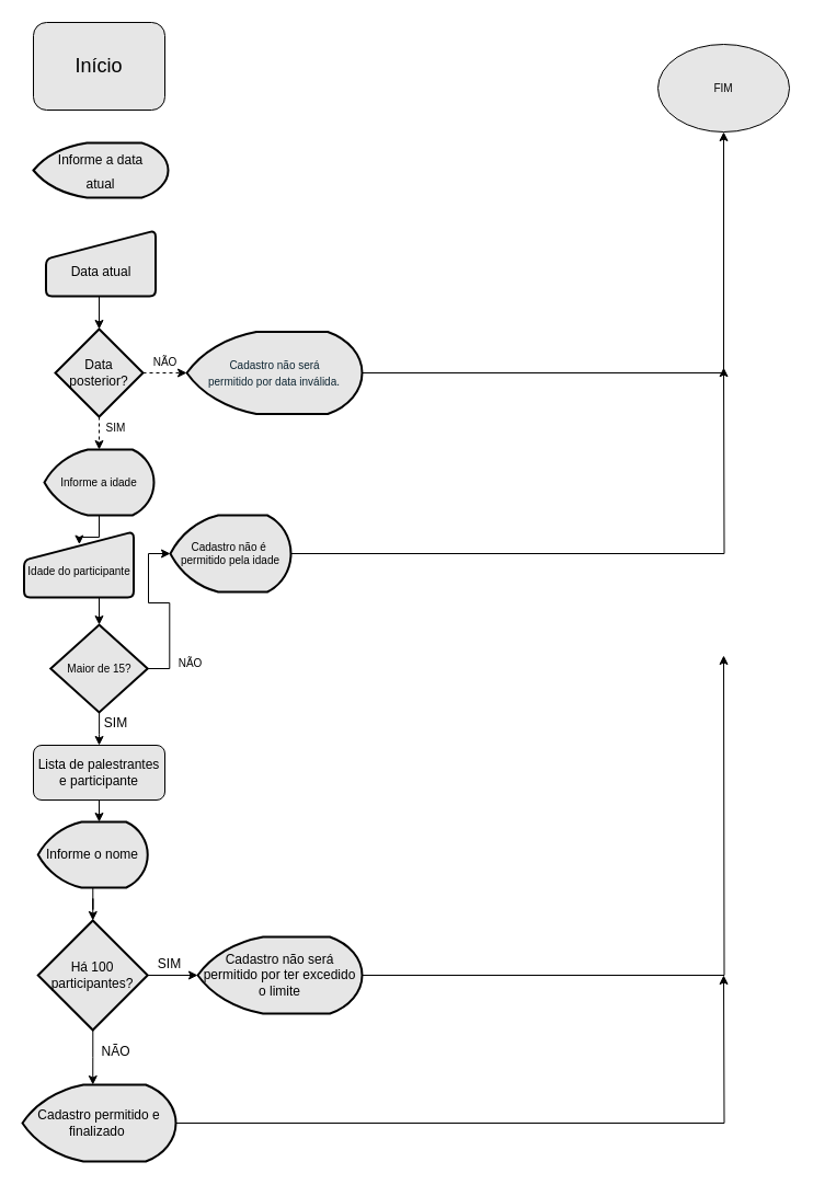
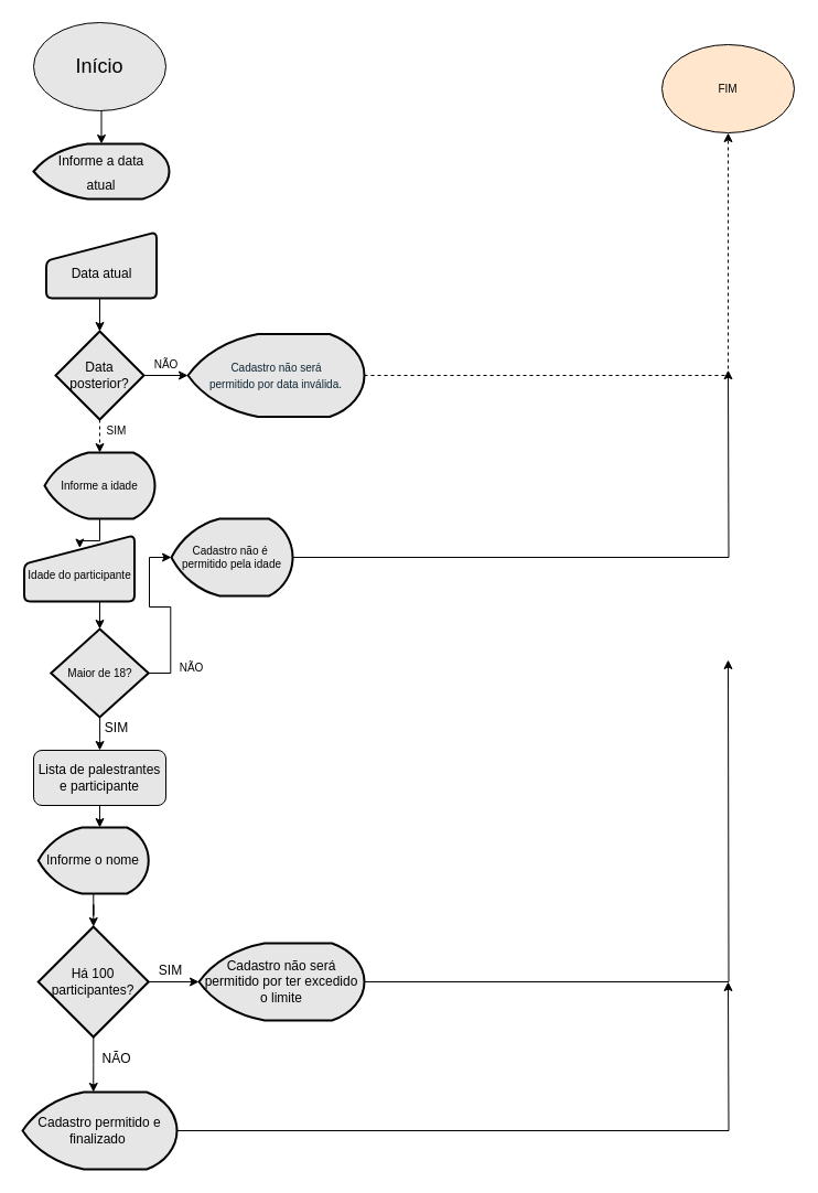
  <mxCell id="0" />
  <mxCell id="1" parent="0" />
- <mxCell id="3" value="&lt;font style=&quot;font-size: 18px;&quot;&gt;Início&lt;/font&gt;" style="whiteSpace=wrap;html=1;fillColor=#E6E6E6;rounded=1;" vertex="1" parent="1"><mxGeometry x="30" y="20" width="120" height="80" as="geometry" /></mxCell>
+ <mxCell id="2" style="edgeStyle=orthogonalEdgeStyle;rounded=0;orthogonalLoop=1;jettySize=auto;html=1;exitX=0.5;exitY=1;exitDx=0;exitDy=0;entryX=0.5;entryY=0;entryDx=0;entryDy=0;entryPerimeter=0;fontSize=12;" edge="1" parent="1" source="3" target="4"><mxGeometry relative="1" as="geometry" /></mxCell>
+ <mxCell id="3" value="&lt;font style=&quot;font-size: 18px;&quot;&gt;Início&lt;/font&gt;" style="ellipse;whiteSpace=wrap;html=1;fillColor=#E6E6E6;" vertex="1" parent="1"><mxGeometry x="30" y="20" width="120" height="80" as="geometry" /></mxCell>
  <mxCell id="4" value="&lt;font style=&quot;font-size: 12px;&quot;&gt;Informe a data &lt;br&gt;atual&lt;/font&gt;" style="strokeWidth=2;html=1;shape=mxgraph.flowchart.display;whiteSpace=wrap;fontSize=18;fillColor=#E6E6E6;" vertex="1" parent="1"><mxGeometry x="30" y="130" width="123" height="50" as="geometry" /></mxCell>
  <mxCell id="5" style="edgeStyle=orthogonalEdgeStyle;rounded=0;orthogonalLoop=1;jettySize=auto;html=1;exitX=0.5;exitY=1;exitDx=0;exitDy=0;entryX=0.5;entryY=0;entryDx=0;entryDy=0;entryPerimeter=0;fontSize=12;" edge="1" parent="1" source="6" target="9"><mxGeometry relative="1" as="geometry" /></mxCell>
  <mxCell id="6" value="&lt;br&gt;Data atual" style="html=1;strokeWidth=2;shape=manualInput;whiteSpace=wrap;rounded=1;size=26;arcSize=11;fontSize=12;fillColor=#E6E6E6;" vertex="1" parent="1"><mxGeometry x="41.5" y="210" width="100" height="60" as="geometry" /></mxCell>
- <mxCell id="7" style="edgeStyle=orthogonalEdgeStyle;rounded=0;orthogonalLoop=1;jettySize=auto;html=1;exitX=1;exitY=0.5;exitDx=0;exitDy=0;exitPerimeter=0;entryX=0;entryY=0.5;entryDx=0;entryDy=0;entryPerimeter=0;fontFamily=Helvetica;fontSize=10;dashed=1;" edge="1" parent="1" source="9" target="11"><mxGeometry relative="1" as="geometry" /></mxCell>
+ <mxCell id="7" style="edgeStyle=orthogonalEdgeStyle;rounded=0;orthogonalLoop=1;jettySize=auto;html=1;exitX=1;exitY=0.5;exitDx=0;exitDy=0;exitPerimeter=0;entryX=0;entryY=0.5;entryDx=0;entryDy=0;entryPerimeter=0;fontFamily=Helvetica;fontSize=10;" edge="1" parent="1" source="9" target="11"><mxGeometry relative="1" as="geometry" /></mxCell>
  <mxCell id="8" style="edgeStyle=orthogonalEdgeStyle;rounded=0;orthogonalLoop=1;jettySize=auto;html=1;exitX=0.5;exitY=1;exitDx=0;exitDy=0;exitPerimeter=0;entryX=0.5;entryY=0;entryDx=0;entryDy=0;entryPerimeter=0;fontFamily=Helvetica;fontSize=10;dashed=1;" edge="1" parent="1" source="9" target="15"><mxGeometry relative="1" as="geometry" /></mxCell>
  <mxCell id="9" value="Data posterior?" style="strokeWidth=2;html=1;shape=mxgraph.flowchart.decision;whiteSpace=wrap;fontSize=12;fillColor=#E6E6E6;" vertex="1" parent="1"><mxGeometry x="50" y="300" width="80" height="80" as="geometry" /></mxCell>
- <mxCell id="10" style="edgeStyle=orthogonalEdgeStyle;rounded=0;orthogonalLoop=1;jettySize=auto;html=1;exitX=1;exitY=0.5;exitDx=0;exitDy=0;exitPerimeter=0;entryX=0.5;entryY=1;entryDx=0;entryDy=0;fontFamily=Helvetica;fontSize=10;" edge="1" parent="1" source="11" target="13"><mxGeometry relative="1" as="geometry" /></mxCell>
+ <mxCell id="10" style="edgeStyle=orthogonalEdgeStyle;rounded=0;orthogonalLoop=1;jettySize=auto;html=1;exitX=1;exitY=0.5;exitDx=0;exitDy=0;exitPerimeter=0;entryX=0.5;entryY=1;entryDx=0;entryDy=0;fontFamily=Helvetica;fontSize=10;dashed=1;" edge="1" parent="1" source="11" target="13"><mxGeometry relative="1" as="geometry" /></mxCell>
  <mxCell id="11" value="&lt;div style=&quot;box-sizing: border-box; color: rgb(13, 37, 50); text-align: start;&quot;&gt;&lt;span style=&quot;box-sizing: border-box;&quot;&gt;&lt;font style=&quot;font-size: 9px;&quot;&gt;&amp;nbsp;&lt;/font&gt;&lt;/span&gt;&lt;/div&gt;&lt;div style=&quot;box-sizing: border-box; color: rgb(13, 37, 50); text-align: start;&quot;&gt;&lt;span style=&quot;box-sizing: border-box;&quot;&gt;&lt;font style=&quot;font-size: 10px;&quot;&gt;&amp;nbsp; &amp;nbsp; &amp;nbsp; &amp;nbsp;Cadastro não será&amp;nbsp;&lt;/font&gt;&lt;/span&gt;&lt;/div&gt;&lt;div style=&quot;box-sizing: border-box; color: rgb(13, 37, 50); text-align: start;&quot;&gt;&lt;span style=&quot;box-sizing: border-box;&quot;&gt;&lt;font style=&quot;font-size: 10px;&quot;&gt;permitido por data inválida.&lt;/font&gt;&lt;/span&gt;&lt;/div&gt;&lt;div&gt;&lt;span style=&quot;box-sizing: border-box; font-weight: 700;&quot;&gt;&lt;br&gt;&lt;/span&gt;&lt;/div&gt;" style="strokeWidth=2;html=1;shape=mxgraph.flowchart.display;whiteSpace=wrap;fontSize=12;fillColor=#E6E6E6;" vertex="1" parent="1"><mxGeometry x="170" y="302.5" width="160" height="75" as="geometry" /></mxCell>
  <mxCell id="12" value="NÃO" style="text;html=1;align=center;verticalAlign=middle;resizable=0;points=[];autosize=1;strokeColor=none;fillColor=none;fontSize=10;fontFamily=Helvetica;" vertex="1" parent="1"><mxGeometry x="130" y="320" width="40" height="20" as="geometry" /></mxCell>
- <mxCell id="13" value="FIM" style="ellipse;whiteSpace=wrap;html=1;fontFamily=Helvetica;fontSize=10;fillColor=#E6E6E6;" vertex="1" parent="1"><mxGeometry x="600" y="40" width="120" height="80" as="geometry" /></mxCell>
+ <mxCell id="13" value="FIM" style="ellipse;whiteSpace=wrap;html=1;fontFamily=Helvetica;fontSize=10;fillColor=#ffe6cc;" vertex="1" parent="1"><mxGeometry x="600" y="40" width="120" height="80" as="geometry" /></mxCell>
  <mxCell id="14" style="edgeStyle=orthogonalEdgeStyle;rounded=0;orthogonalLoop=1;jettySize=auto;html=1;entryX=0.504;entryY=0.193;entryDx=0;entryDy=0;entryPerimeter=0;fontFamily=Helvetica;fontSize=10;" edge="1" parent="1" source="15" target="17"><mxGeometry relative="1" as="geometry" /></mxCell>
  <mxCell id="15" value="Informe a idade" style="strokeWidth=2;html=1;shape=mxgraph.flowchart.display;whiteSpace=wrap;fontFamily=Helvetica;fontSize=10;fillColor=#E6E6E6;" vertex="1" parent="1"><mxGeometry x="40" y="410" width="100" height="60" as="geometry" /></mxCell>
  <mxCell id="16" style="edgeStyle=orthogonalEdgeStyle;rounded=0;orthogonalLoop=1;jettySize=auto;html=1;exitX=0.5;exitY=1;exitDx=0;exitDy=0;entryX=0.5;entryY=0;entryDx=0;entryDy=0;entryPerimeter=0;fontFamily=Helvetica;fontSize=10;" edge="1" parent="1" source="17" target="20"><mxGeometry relative="1" as="geometry" /></mxCell>
  <mxCell id="17" value="&lt;br&gt;Idade do participante" style="html=1;strokeWidth=2;shape=manualInput;whiteSpace=wrap;rounded=1;size=26;arcSize=11;fontFamily=Helvetica;fontSize=10;fillColor=#E6E6E6;" vertex="1" parent="1"><mxGeometry x="21.5" y="485" width="100" height="60" as="geometry" /></mxCell>
  <mxCell id="18" style="edgeStyle=orthogonalEdgeStyle;rounded=0;orthogonalLoop=1;jettySize=auto;html=1;entryX=0;entryY=0.5;entryDx=0;entryDy=0;entryPerimeter=0;fontFamily=Helvetica;fontSize=10;" edge="1" parent="1" source="20" target="22"><mxGeometry relative="1" as="geometry" /></mxCell>
  <mxCell id="19" style="edgeStyle=orthogonalEdgeStyle;rounded=0;orthogonalLoop=1;jettySize=auto;html=1;entryX=0.5;entryY=0;entryDx=0;entryDy=0;fontFamily=Helvetica;fontSize=12;" edge="1" parent="1" source="20" target="38"><mxGeometry relative="1" as="geometry" /></mxCell>
- <mxCell id="20" value="Maior de 15?" style="strokeWidth=2;html=1;shape=mxgraph.flowchart.decision;whiteSpace=wrap;fontFamily=Helvetica;fontSize=10;fillColor=#E6E6E6;" vertex="1" parent="1"><mxGeometry x="45.75" y="570" width="88.5" height="80" as="geometry" /></mxCell>
+ <mxCell id="20" value="Maior de 18?" style="strokeWidth=2;html=1;shape=mxgraph.flowchart.decision;whiteSpace=wrap;fontFamily=Helvetica;fontSize=10;fillColor=#E6E6E6;" vertex="1" parent="1"><mxGeometry x="45.75" y="570" width="88.5" height="80" as="geometry" /></mxCell>
  <mxCell id="21" style="edgeStyle=orthogonalEdgeStyle;rounded=0;orthogonalLoop=1;jettySize=auto;html=1;fontFamily=Helvetica;fontSize=10;" edge="1" parent="1" source="22"><mxGeometry relative="1" as="geometry"><mxPoint x="660" y="335.2" as="targetPoint" /></mxGeometry></mxCell>
  <mxCell id="22" value="Cadastro não é&amp;nbsp;&lt;br&gt;permitido pela idade" style="strokeWidth=2;html=1;shape=mxgraph.flowchart.display;whiteSpace=wrap;fontFamily=Helvetica;fontSize=10;fillColor=#E6E6E6;" vertex="1" parent="1"><mxGeometry x="155" y="470" width="110" height="70" as="geometry" /></mxCell>
  <mxCell id="23" value="NÃO" style="text;html=1;align=center;verticalAlign=middle;resizable=0;points=[];autosize=1;strokeColor=none;fillColor=none;fontSize=10;fontFamily=Helvetica;" vertex="1" parent="1"><mxGeometry x="153" y="595" width="40" height="20" as="geometry" /></mxCell>
  <mxCell id="24" value="SIM" style="text;html=1;align=center;verticalAlign=middle;resizable=0;points=[];autosize=1;strokeColor=none;fillColor=none;fontSize=10;fontFamily=Helvetica;" vertex="1" parent="1"><mxGeometry x="90" y="380" width="30" height="20" as="geometry" /></mxCell>
  <mxCell id="25" style="edgeStyle=orthogonalEdgeStyle;rounded=0;orthogonalLoop=1;jettySize=auto;html=1;entryX=0.5;entryY=0;entryDx=0;entryDy=0;entryPerimeter=0;fontFamily=Helvetica;fontSize=12;" edge="1" parent="1" source="26" target="29"><mxGeometry relative="1" as="geometry" /></mxCell>
  <mxCell id="26" value="&lt;font style=&quot;font-size: 12px;&quot;&gt;Informe o nome&lt;/font&gt;" style="strokeWidth=2;html=1;shape=mxgraph.flowchart.display;whiteSpace=wrap;fontFamily=Helvetica;fontSize=10;fillColor=#E6E6E6;" vertex="1" parent="1"><mxGeometry x="34.25" y="750" width="100" height="60" as="geometry" /></mxCell>
  <mxCell id="27" style="edgeStyle=orthogonalEdgeStyle;rounded=0;orthogonalLoop=1;jettySize=auto;html=1;exitX=1;exitY=0.5;exitDx=0;exitDy=0;exitPerimeter=0;entryX=0;entryY=0.5;entryDx=0;entryDy=0;entryPerimeter=0;fontFamily=Helvetica;fontSize=12;" edge="1" parent="1" source="29" target="31"><mxGeometry relative="1" as="geometry" /></mxCell>
  <mxCell id="28" style="edgeStyle=orthogonalEdgeStyle;rounded=0;orthogonalLoop=1;jettySize=auto;html=1;fontFamily=Helvetica;fontSize=12;" edge="1" parent="1" source="29"><mxGeometry relative="1" as="geometry"><mxPoint x="84.25" y="990" as="targetPoint" /></mxGeometry></mxCell>
  <mxCell id="29" value="Há 100 &lt;br&gt;participantes?" style="strokeWidth=2;html=1;shape=mxgraph.flowchart.decision;whiteSpace=wrap;fontFamily=Helvetica;fontSize=12;fillColor=#E6E6E6;" vertex="1" parent="1"><mxGeometry x="34.25" y="840" width="100" height="100" as="geometry" /></mxCell>
  <mxCell id="30" style="edgeStyle=orthogonalEdgeStyle;rounded=0;orthogonalLoop=1;jettySize=auto;html=1;fontFamily=Helvetica;fontSize=12;" edge="1" parent="1" source="31"><mxGeometry relative="1" as="geometry"><mxPoint x="660" y="598" as="targetPoint" /></mxGeometry></mxCell>
  <mxCell id="31" value="Cadastro não será permitido por ter excedido o limite" style="strokeWidth=2;html=1;shape=mxgraph.flowchart.display;whiteSpace=wrap;fontFamily=Helvetica;fontSize=12;fillColor=#E6E6E6;" vertex="1" parent="1"><mxGeometry x="180" y="855" width="150" height="70" as="geometry" /></mxCell>
  <mxCell id="32" value="SIM" style="text;html=1;align=center;verticalAlign=middle;resizable=0;points=[];autosize=1;strokeColor=none;fillColor=none;fontSize=12;fontFamily=Helvetica;" vertex="1" parent="1"><mxGeometry x="134.25" y="870" width="40" height="20" as="geometry" /></mxCell>
  <mxCell id="33" value="NÃO" style="text;html=1;align=center;verticalAlign=middle;resizable=0;points=[];autosize=1;strokeColor=none;fillColor=none;fontSize=12;fontFamily=Helvetica;" vertex="1" parent="1"><mxGeometry x="85" y="950" width="40" height="20" as="geometry" /></mxCell>
  <mxCell id="34" style="edgeStyle=orthogonalEdgeStyle;rounded=0;orthogonalLoop=1;jettySize=auto;html=1;fontFamily=Helvetica;fontSize=12;" edge="1" parent="1" source="35"><mxGeometry relative="1" as="geometry"><mxPoint x="660" y="890" as="targetPoint" /></mxGeometry></mxCell>
  <mxCell id="35" value="Cadastro permitido e finalizado&amp;nbsp;" style="strokeWidth=2;html=1;shape=mxgraph.flowchart.display;whiteSpace=wrap;fontFamily=Helvetica;fontSize=12;fillColor=#E6E6E6;" vertex="1" parent="1"><mxGeometry x="20" y="990" width="140" height="70" as="geometry" /></mxCell>
  <mxCell id="36" value="SIM" style="text;html=1;align=center;verticalAlign=middle;resizable=0;points=[];autosize=1;strokeColor=none;fillColor=none;fontSize=12;fontFamily=Helvetica;" vertex="1" parent="1"><mxGeometry x="85" y="650" width="40" height="20" as="geometry" /></mxCell>
  <mxCell id="37" style="edgeStyle=orthogonalEdgeStyle;rounded=0;orthogonalLoop=1;jettySize=auto;html=1;entryX=0.558;entryY=0;entryDx=0;entryDy=0;entryPerimeter=0;fontFamily=Helvetica;fontSize=12;" edge="1" parent="1" source="38" target="26"><mxGeometry relative="1" as="geometry" /></mxCell>
  <mxCell id="38" value="Lista de palestrantes e participante" style="rounded=1;whiteSpace=wrap;html=1;fontFamily=Helvetica;fontSize=12;fillColor=#E6E6E6;" vertex="1" parent="1"><mxGeometry x="30" y="680" width="120" height="50" as="geometry" /></mxCell>
